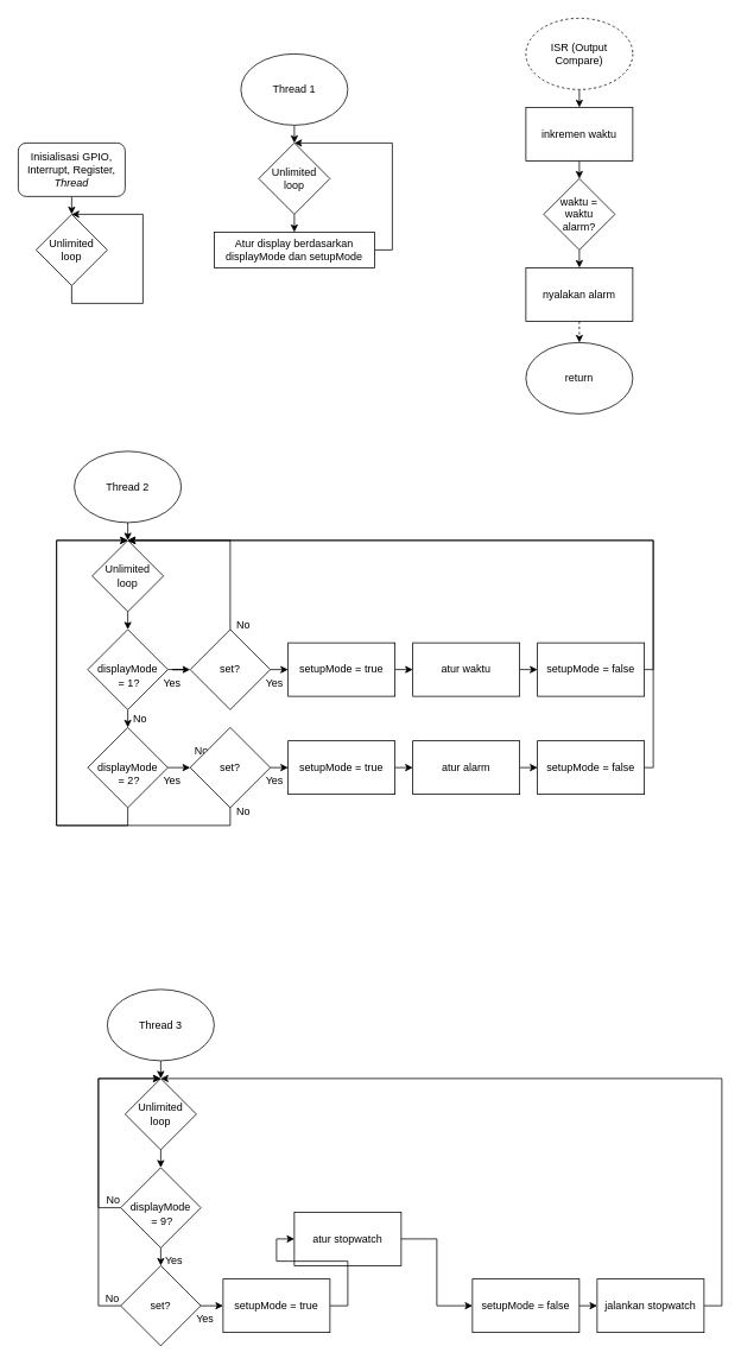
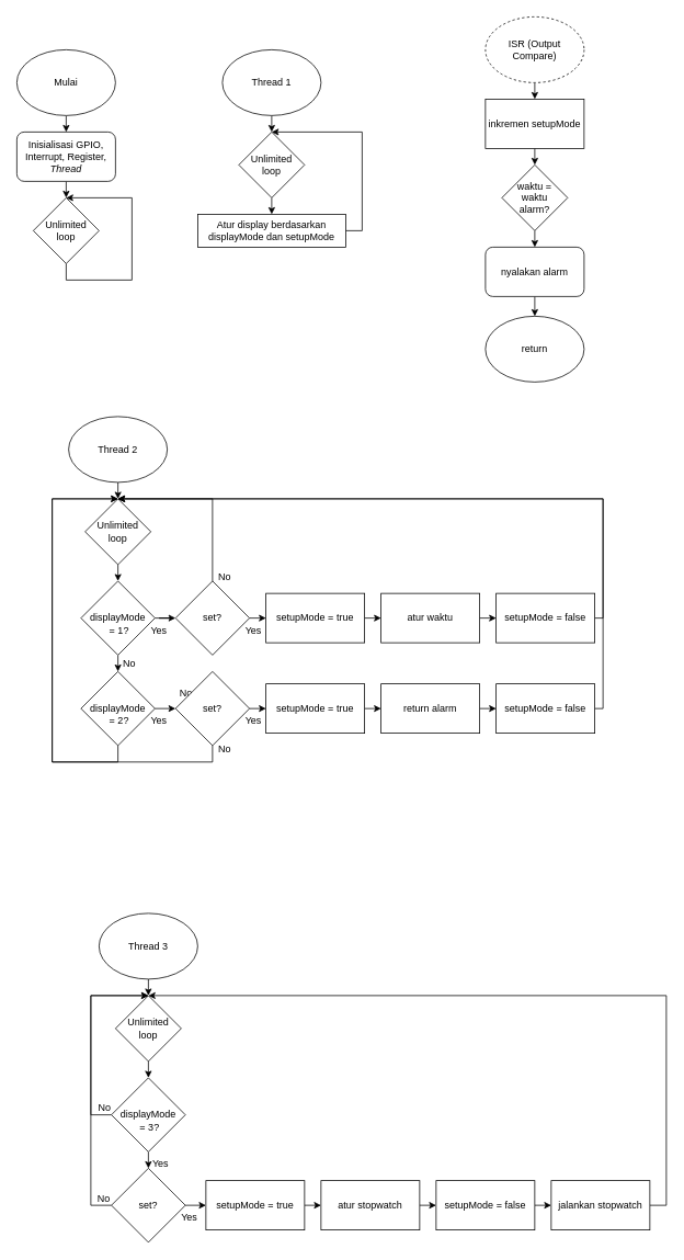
  <mxCell id="0" />
  <mxCell id="1" parent="0" />
+ <mxCell id="2" style="edgeStyle=orthogonalEdgeStyle;rounded=0;orthogonalLoop=1;jettySize=auto;html=1;exitX=0.5;exitY=1;exitDx=0;exitDy=0;entryX=0.5;entryY=0;entryDx=0;entryDy=0;" edge="1" parent="1" source="3" target="5"><mxGeometry relative="1" as="geometry" /></mxCell>
+ <mxCell id="3" value="Mulai" style="ellipse;whiteSpace=wrap;html=1;" vertex="1" parent="1"><mxGeometry x="20" y="60" width="120" height="80" as="geometry" /></mxCell>
  <mxCell id="4" style="edgeStyle=orthogonalEdgeStyle;rounded=0;orthogonalLoop=1;jettySize=auto;html=1;exitX=0.5;exitY=1;exitDx=0;exitDy=0;entryX=0.5;entryY=0;entryDx=0;entryDy=0;" edge="1" parent="1" source="5" target="6"><mxGeometry relative="1" as="geometry" /></mxCell>
  <mxCell id="5" value="Inisialisasi GPIO, Interrupt, Register, &lt;i&gt;Thread&lt;/i&gt;" style="rounded=1;whiteSpace=wrap;html=1;" vertex="1" parent="1"><mxGeometry x="20" y="160" width="120" height="60" as="geometry" /></mxCell>
  <mxCell id="6" value="Unlimited&lt;br&gt;loop" style="rhombus;whiteSpace=wrap;html=1;" vertex="1" parent="1"><mxGeometry x="40" y="240" width="80" height="80" as="geometry" /></mxCell>
  <mxCell id="7" style="edgeStyle=orthogonalEdgeStyle;rounded=0;orthogonalLoop=1;jettySize=auto;html=1;exitX=0.5;exitY=1;exitDx=0;exitDy=0;entryX=0.5;entryY=0;entryDx=0;entryDy=0;" edge="1" parent="1" source="6" target="6"><mxGeometry relative="1" as="geometry"><Array as="points"><mxPoint x="80" y="340" /><mxPoint x="160" y="340" /><mxPoint x="160" y="240" /></Array></mxGeometry></mxCell>
  <mxCell id="8" style="edgeStyle=orthogonalEdgeStyle;rounded=0;orthogonalLoop=1;jettySize=auto;html=1;exitX=0.5;exitY=1;exitDx=0;exitDy=0;entryX=0.5;entryY=0;entryDx=0;entryDy=0;" edge="1" parent="1" source="9" target="11"><mxGeometry relative="1" as="geometry" /></mxCell>
  <mxCell id="9" value="Thread 1" style="ellipse;whiteSpace=wrap;html=1;" vertex="1" parent="1"><mxGeometry x="270" y="60" width="120" height="80" as="geometry" /></mxCell>
  <mxCell id="10" style="edgeStyle=orthogonalEdgeStyle;rounded=0;orthogonalLoop=1;jettySize=auto;html=1;exitX=0.5;exitY=1;exitDx=0;exitDy=0;entryX=0.5;entryY=0;entryDx=0;entryDy=0;" edge="1" parent="1" source="11" target="13"><mxGeometry relative="1" as="geometry" /></mxCell>
  <mxCell id="11" value="Unlimited&lt;br&gt;loop" style="rhombus;whiteSpace=wrap;html=1;" vertex="1" parent="1"><mxGeometry x="290" y="160" width="80" height="80" as="geometry" /></mxCell>
  <mxCell id="12" style="edgeStyle=orthogonalEdgeStyle;rounded=0;orthogonalLoop=1;jettySize=auto;html=1;exitX=1;exitY=0.5;exitDx=0;exitDy=0;entryX=0.5;entryY=0;entryDx=0;entryDy=0;" edge="1" parent="1" source="13" target="11"><mxGeometry relative="1" as="geometry"><Array as="points"><mxPoint x="440" y="280" /><mxPoint x="440" y="160" /></Array></mxGeometry></mxCell>
  <mxCell id="13" value="Atur display berdasarkan displayMode dan setupMode" style="rounded=0;whiteSpace=wrap;html=1;" vertex="1" parent="1"><mxGeometry x="240" y="260" width="180" height="40" as="geometry" /></mxCell>
  <mxCell id="14" style="edgeStyle=orthogonalEdgeStyle;rounded=0;orthogonalLoop=1;jettySize=auto;html=1;exitX=0.5;exitY=1;exitDx=0;exitDy=0;entryX=0.5;entryY=0;entryDx=0;entryDy=0;" edge="1" parent="1" source="15" target="17"><mxGeometry relative="1" as="geometry" /></mxCell>
  <mxCell id="15" value="Thread 2" style="ellipse;whiteSpace=wrap;html=1;" vertex="1" parent="1"><mxGeometry x="83" y="506" width="120" height="80" as="geometry" /></mxCell>
  <mxCell id="16" style="edgeStyle=orthogonalEdgeStyle;rounded=0;orthogonalLoop=1;jettySize=auto;html=1;exitX=0.5;exitY=1;exitDx=0;exitDy=0;entryX=0.5;entryY=0;entryDx=0;entryDy=0;" edge="1" parent="1" source="17" target="20"><mxGeometry relative="1" as="geometry" /></mxCell>
  <mxCell id="17" value="Unlimited&lt;br&gt;loop" style="rhombus;whiteSpace=wrap;html=1;" vertex="1" parent="1"><mxGeometry x="103" y="606" width="80" height="80" as="geometry" /></mxCell>
  <mxCell id="18" style="edgeStyle=orthogonalEdgeStyle;rounded=0;orthogonalLoop=1;jettySize=auto;html=1;exitX=0.5;exitY=1;exitDx=0;exitDy=0;entryX=0.5;entryY=0;entryDx=0;entryDy=0;" edge="1" parent="1" source="20" target="25"><mxGeometry relative="1" as="geometry" /></mxCell>
  <mxCell id="19" style="edgeStyle=orthogonalEdgeStyle;rounded=0;orthogonalLoop=1;jettySize=auto;html=1;entryX=0;entryY=0.5;entryDx=0;entryDy=0;" edge="1" parent="1" source="20" target="46"><mxGeometry relative="1" as="geometry" /></mxCell>
  <mxCell id="20" value="&lt;br&gt;displayMode&lt;br&gt;&amp;nbsp;= 1?" style="rhombus;whiteSpace=wrap;html=1;" vertex="1" parent="1"><mxGeometry x="98" y="706" width="90" height="90" as="geometry" /></mxCell>
  <mxCell id="21" style="edgeStyle=orthogonalEdgeStyle;rounded=0;orthogonalLoop=1;jettySize=auto;html=1;exitX=1;exitY=0.5;exitDx=0;exitDy=0;entryX=0;entryY=0.5;entryDx=0;entryDy=0;" edge="1" parent="1" source="22" target="29"><mxGeometry relative="1" as="geometry" /></mxCell>
  <mxCell id="22" value="atur waktu" style="rounded=0;whiteSpace=wrap;html=1;" vertex="1" parent="1"><mxGeometry x="463" y="721" width="120" height="60" as="geometry" /></mxCell>
  <mxCell id="23" style="edgeStyle=orthogonalEdgeStyle;rounded=0;orthogonalLoop=1;jettySize=auto;html=1;exitX=0.5;exitY=1;exitDx=0;exitDy=0;entryX=0.5;entryY=0;entryDx=0;entryDy=0;" edge="1" parent="1" source="25" target="17"><mxGeometry relative="1" as="geometry"><Array as="points"><mxPoint x="143" y="926" /><mxPoint x="63" y="926" /><mxPoint x="63" y="606" /></Array></mxGeometry></mxCell>
  <mxCell id="24" style="edgeStyle=orthogonalEdgeStyle;rounded=0;orthogonalLoop=1;jettySize=auto;html=1;exitX=1;exitY=0.5;exitDx=0;exitDy=0;entryX=0;entryY=0.5;entryDx=0;entryDy=0;" edge="1" parent="1" source="25" target="49"><mxGeometry relative="1" as="geometry" /></mxCell>
  <mxCell id="25" value="&lt;br&gt;displayMode&lt;br&gt;&amp;nbsp;= 2?" style="rhombus;whiteSpace=wrap;html=1;" vertex="1" parent="1"><mxGeometry x="98" y="816" width="90" height="90" as="geometry" /></mxCell>
  <mxCell id="26" style="edgeStyle=orthogonalEdgeStyle;rounded=0;orthogonalLoop=1;jettySize=auto;html=1;exitX=1;exitY=0.5;exitDx=0;exitDy=0;entryX=0;entryY=0.5;entryDx=0;entryDy=0;" edge="1" parent="1" source="27" target="22"><mxGeometry relative="1" as="geometry" /></mxCell>
  <mxCell id="27" value="setupMode = true" style="rounded=0;whiteSpace=wrap;html=1;" vertex="1" parent="1"><mxGeometry x="323" y="721" width="120" height="60" as="geometry" /></mxCell>
  <mxCell id="28" style="edgeStyle=orthogonalEdgeStyle;rounded=0;orthogonalLoop=1;jettySize=auto;html=1;exitX=1;exitY=0.5;exitDx=0;exitDy=0;entryX=0.5;entryY=0;entryDx=0;entryDy=0;" edge="1" parent="1" source="29" target="17"><mxGeometry relative="1" as="geometry"><Array as="points"><mxPoint x="733" y="751" /><mxPoint x="733" y="606" /></Array></mxGeometry></mxCell>
  <mxCell id="29" value="setupMode = false" style="rounded=0;whiteSpace=wrap;html=1;" vertex="1" parent="1"><mxGeometry x="603" y="721" width="120" height="60" as="geometry" /></mxCell>
  <mxCell id="30" style="edgeStyle=orthogonalEdgeStyle;rounded=0;orthogonalLoop=1;jettySize=auto;html=1;exitX=1;exitY=0.5;exitDx=0;exitDy=0;entryX=0;entryY=0.5;entryDx=0;entryDy=0;" edge="1" parent="1" source="31" target="35"><mxGeometry relative="1" as="geometry" /></mxCell>
- <mxCell id="31" value="atur alarm" style="rounded=0;whiteSpace=wrap;html=1;" vertex="1" parent="1"><mxGeometry x="463" y="831" width="120" height="60" as="geometry" /></mxCell>
+ <mxCell id="31" value="return alarm" style="rounded=0;whiteSpace=wrap;html=1;" vertex="1" parent="1"><mxGeometry x="463" y="831" width="120" height="60" as="geometry" /></mxCell>
  <mxCell id="32" style="edgeStyle=orthogonalEdgeStyle;rounded=0;orthogonalLoop=1;jettySize=auto;html=1;exitX=1;exitY=0.5;exitDx=0;exitDy=0;entryX=0;entryY=0.5;entryDx=0;entryDy=0;" edge="1" parent="1" source="33" target="31"><mxGeometry relative="1" as="geometry" /></mxCell>
  <mxCell id="33" value="setupMode = true" style="rounded=0;whiteSpace=wrap;html=1;" vertex="1" parent="1"><mxGeometry x="323" y="831" width="120" height="60" as="geometry" /></mxCell>
  <mxCell id="34" style="edgeStyle=orthogonalEdgeStyle;rounded=0;orthogonalLoop=1;jettySize=auto;html=1;exitX=1;exitY=0.5;exitDx=0;exitDy=0;entryX=0.5;entryY=0;entryDx=0;entryDy=0;" edge="1" parent="1" source="35" target="17"><mxGeometry relative="1" as="geometry"><Array as="points"><mxPoint x="733" y="861" /><mxPoint x="733" y="606" /></Array></mxGeometry></mxCell>
  <mxCell id="35" value="setupMode = false" style="rounded=0;whiteSpace=wrap;html=1;" vertex="1" parent="1"><mxGeometry x="603" y="831" width="120" height="60" as="geometry" /></mxCell>
  <mxCell id="36" value="Yes" style="text;html=1;strokeColor=none;fillColor=none;align=center;verticalAlign=middle;whiteSpace=wrap;rounded=0;" vertex="1" parent="1"><mxGeometry x="163" y="751" width="60" height="30" as="geometry" /></mxCell>
  <mxCell id="37" value="Yes" style="text;html=1;strokeColor=none;fillColor=none;align=center;verticalAlign=middle;whiteSpace=wrap;rounded=0;" vertex="1" parent="1"><mxGeometry x="163" y="861" width="60" height="30" as="geometry" /></mxCell>
  <mxCell id="38" value="No" style="text;html=1;strokeColor=none;fillColor=none;align=center;verticalAlign=middle;whiteSpace=wrap;rounded=0;" vertex="1" parent="1"><mxGeometry x="127" y="792" width="60" height="30" as="geometry" /></mxCell>
  <mxCell id="39" value="No" style="text;html=1;strokeColor=none;fillColor=none;align=center;verticalAlign=middle;whiteSpace=wrap;rounded=0;" vertex="1" parent="1"><mxGeometry x="196" y="828" width="60" height="30" as="geometry" /></mxCell>
  <mxCell id="40" style="edgeStyle=orthogonalEdgeStyle;rounded=0;orthogonalLoop=1;jettySize=auto;html=1;exitX=0.5;exitY=1;exitDx=0;exitDy=0;entryX=0.5;entryY=0;entryDx=0;entryDy=0;" edge="1" parent="1" source="41" target="43"><mxGeometry relative="1" as="geometry" /></mxCell>
  <mxCell id="41" value="Thread 3" style="ellipse;whiteSpace=wrap;html=1;" vertex="1" parent="1"><mxGeometry x="120" y="1110" width="120" height="80" as="geometry" /></mxCell>
  <mxCell id="42" style="edgeStyle=orthogonalEdgeStyle;rounded=0;orthogonalLoop=1;jettySize=auto;html=1;exitX=0.5;exitY=1;exitDx=0;exitDy=0;entryX=0.5;entryY=0;entryDx=0;entryDy=0;" edge="1" parent="1" source="43" target="56"><mxGeometry relative="1" as="geometry" /></mxCell>
  <mxCell id="43" value="Unlimited&lt;br&gt;loop" style="rhombus;whiteSpace=wrap;html=1;" vertex="1" parent="1"><mxGeometry x="140" y="1210" width="80" height="80" as="geometry" /></mxCell>
  <mxCell id="44" style="edgeStyle=orthogonalEdgeStyle;rounded=0;orthogonalLoop=1;jettySize=auto;html=1;exitX=1;exitY=0.5;exitDx=0;exitDy=0;entryX=0;entryY=0.5;entryDx=0;entryDy=0;" edge="1" parent="1" source="46" target="27"><mxGeometry relative="1" as="geometry" /></mxCell>
  <mxCell id="45" style="edgeStyle=orthogonalEdgeStyle;rounded=0;orthogonalLoop=1;jettySize=auto;html=1;exitX=0.5;exitY=0;exitDx=0;exitDy=0;entryX=0.5;entryY=0;entryDx=0;entryDy=0;" edge="1" parent="1" source="46" target="17"><mxGeometry relative="1" as="geometry"><Array as="points"><mxPoint x="258" y="606" /></Array></mxGeometry></mxCell>
  <mxCell id="46" value="set?" style="rhombus;whiteSpace=wrap;html=1;" vertex="1" parent="1"><mxGeometry x="213" y="706" width="90" height="90" as="geometry" /></mxCell>
  <mxCell id="47" style="edgeStyle=orthogonalEdgeStyle;rounded=0;orthogonalLoop=1;jettySize=auto;html=1;exitX=1;exitY=0.5;exitDx=0;exitDy=0;entryX=0;entryY=0.5;entryDx=0;entryDy=0;" edge="1" parent="1" source="49" target="33"><mxGeometry relative="1" as="geometry" /></mxCell>
  <mxCell id="48" style="edgeStyle=orthogonalEdgeStyle;rounded=0;orthogonalLoop=1;jettySize=auto;html=1;exitX=0.5;exitY=1;exitDx=0;exitDy=0;" edge="1" parent="1" source="49"><mxGeometry relative="1" as="geometry"><mxPoint x="143" y="606" as="targetPoint" /><Array as="points"><mxPoint x="258" y="926" /><mxPoint x="63" y="926" /><mxPoint x="63" y="606" /></Array></mxGeometry></mxCell>
  <mxCell id="49" value="set?" style="rhombus;whiteSpace=wrap;html=1;" vertex="1" parent="1"><mxGeometry x="213" y="816" width="90" height="90" as="geometry" /></mxCell>
  <mxCell id="50" value="Yes" style="text;html=1;strokeColor=none;fillColor=none;align=center;verticalAlign=middle;whiteSpace=wrap;rounded=0;" vertex="1" parent="1"><mxGeometry x="278" y="751" width="60" height="30" as="geometry" /></mxCell>
  <mxCell id="51" value="Yes" style="text;html=1;strokeColor=none;fillColor=none;align=center;verticalAlign=middle;whiteSpace=wrap;rounded=0;" vertex="1" parent="1"><mxGeometry x="278" y="861" width="60" height="30" as="geometry" /></mxCell>
  <mxCell id="52" value="No" style="text;html=1;strokeColor=none;fillColor=none;align=center;verticalAlign=middle;whiteSpace=wrap;rounded=0;" vertex="1" parent="1"><mxGeometry x="243" y="686" width="60" height="30" as="geometry" /></mxCell>
  <mxCell id="53" value="No" style="text;html=1;strokeColor=none;fillColor=none;align=center;verticalAlign=middle;whiteSpace=wrap;rounded=0;" vertex="1" parent="1"><mxGeometry x="243" y="896" width="60" height="30" as="geometry" /></mxCell>
  <mxCell id="54" style="edgeStyle=orthogonalEdgeStyle;rounded=0;orthogonalLoop=1;jettySize=auto;html=1;exitX=0.5;exitY=1;exitDx=0;exitDy=0;entryX=0.5;entryY=0;entryDx=0;entryDy=0;" edge="1" parent="1" source="56" target="59"><mxGeometry relative="1" as="geometry" /></mxCell>
  <mxCell id="55" style="edgeStyle=orthogonalEdgeStyle;rounded=0;orthogonalLoop=1;jettySize=auto;html=1;exitX=0;exitY=0.5;exitDx=0;exitDy=0;entryX=0.5;entryY=0;entryDx=0;entryDy=0;" edge="1" parent="1" source="56" target="43"><mxGeometry relative="1" as="geometry"><Array as="points"><mxPoint x="110" y="1355" /><mxPoint x="110" y="1210" /></Array></mxGeometry></mxCell>
- <mxCell id="56" value="&lt;br&gt;displayMode&lt;br&gt;&amp;nbsp;= 9?" style="rhombus;whiteSpace=wrap;html=1;" vertex="1" parent="1"><mxGeometry x="135" y="1310" width="90" height="90" as="geometry" /></mxCell>
+ <mxCell id="56" value="&lt;br&gt;displayMode&lt;br&gt;&amp;nbsp;= 3?" style="rhombus;whiteSpace=wrap;html=1;" vertex="1" parent="1"><mxGeometry x="135" y="1310" width="90" height="90" as="geometry" /></mxCell>
  <mxCell id="57" style="edgeStyle=orthogonalEdgeStyle;rounded=0;orthogonalLoop=1;jettySize=auto;html=1;exitX=1;exitY=0.5;exitDx=0;exitDy=0;entryX=0;entryY=0.5;entryDx=0;entryDy=0;" edge="1" parent="1" source="59" target="63"><mxGeometry relative="1" as="geometry" /></mxCell>
  <mxCell id="58" style="edgeStyle=orthogonalEdgeStyle;rounded=0;orthogonalLoop=1;jettySize=auto;html=1;exitX=0;exitY=0.5;exitDx=0;exitDy=0;" edge="1" parent="1" source="59"><mxGeometry relative="1" as="geometry"><mxPoint x="180" y="1210" as="targetPoint" /><Array as="points"><mxPoint x="110" y="1465" /><mxPoint x="110" y="1210" /></Array></mxGeometry></mxCell>
  <mxCell id="59" value="set?" style="rhombus;whiteSpace=wrap;html=1;" vertex="1" parent="1"><mxGeometry x="135" y="1420" width="90" height="90" as="geometry" /></mxCell>
  <mxCell id="60" style="edgeStyle=orthogonalEdgeStyle;rounded=0;orthogonalLoop=1;jettySize=auto;html=1;exitX=1;exitY=0.5;exitDx=0;exitDy=0;entryX=0;entryY=0.5;entryDx=0;entryDy=0;" edge="1" parent="1" source="61" target="65"><mxGeometry relative="1" as="geometry" /></mxCell>
- <mxCell id="61" value="atur stopwatch" style="rounded=0;whiteSpace=wrap;html=1;" vertex="1" parent="1"><mxGeometry x="330" y="1360" width="120" height="60" as="geometry" /></mxCell>
+ <mxCell id="61" value="atur stopwatch" style="rounded=0;whiteSpace=wrap;html=1;" vertex="1" parent="1"><mxGeometry x="390" y="1435" width="120" height="60" as="geometry" /></mxCell>
  <mxCell id="62" style="edgeStyle=orthogonalEdgeStyle;rounded=0;orthogonalLoop=1;jettySize=auto;html=1;exitX=1;exitY=0.5;exitDx=0;exitDy=0;entryX=0;entryY=0.5;entryDx=0;entryDy=0;" edge="1" parent="1" source="63" target="61"><mxGeometry relative="1" as="geometry" /></mxCell>
  <mxCell id="63" value="setupMode = true" style="rounded=0;whiteSpace=wrap;html=1;" vertex="1" parent="1"><mxGeometry x="250" y="1435" width="120" height="60" as="geometry" /></mxCell>
  <mxCell id="64" style="edgeStyle=orthogonalEdgeStyle;rounded=0;orthogonalLoop=1;jettySize=auto;html=1;exitX=1;exitY=0.5;exitDx=0;exitDy=0;entryX=0;entryY=0.5;entryDx=0;entryDy=0;" edge="1" parent="1" source="65" target="67"><mxGeometry relative="1" as="geometry" /></mxCell>
  <mxCell id="65" value="setupMode = false" style="rounded=0;whiteSpace=wrap;html=1;" vertex="1" parent="1"><mxGeometry x="530" y="1435" width="120" height="60" as="geometry" /></mxCell>
  <mxCell id="66" style="edgeStyle=orthogonalEdgeStyle;rounded=0;orthogonalLoop=1;jettySize=auto;html=1;exitX=1;exitY=0.5;exitDx=0;exitDy=0;entryX=0.5;entryY=0;entryDx=0;entryDy=0;" edge="1" parent="1" source="67" target="43"><mxGeometry relative="1" as="geometry"><Array as="points"><mxPoint x="810" y="1465" /><mxPoint x="810" y="1210" /></Array></mxGeometry></mxCell>
  <mxCell id="67" value="jalankan stopwatch" style="rounded=0;whiteSpace=wrap;html=1;" vertex="1" parent="1"><mxGeometry x="670" y="1435" width="120" height="60" as="geometry" /></mxCell>
  <mxCell id="68" value="Yes" style="text;html=1;strokeColor=none;fillColor=none;align=center;verticalAlign=middle;whiteSpace=wrap;rounded=0;" vertex="1" parent="1"><mxGeometry x="165" y="1400" width="60" height="30" as="geometry" /></mxCell>
  <mxCell id="69" value="Yes" style="text;html=1;strokeColor=none;fillColor=none;align=center;verticalAlign=middle;whiteSpace=wrap;rounded=0;" vertex="1" parent="1"><mxGeometry x="200" y="1465" width="60" height="30" as="geometry" /></mxCell>
  <mxCell id="70" value="No" style="text;html=1;strokeColor=none;fillColor=none;align=center;verticalAlign=middle;whiteSpace=wrap;rounded=0;" vertex="1" parent="1"><mxGeometry x="96" y="1442" width="60" height="30" as="geometry" /></mxCell>
  <mxCell id="71" value="No" style="text;html=1;strokeColor=none;fillColor=none;align=center;verticalAlign=middle;whiteSpace=wrap;rounded=0;" vertex="1" parent="1"><mxGeometry x="97" y="1332" width="60" height="30" as="geometry" /></mxCell>
  <mxCell id="72" style="edgeStyle=orthogonalEdgeStyle;rounded=0;orthogonalLoop=1;jettySize=auto;html=1;exitX=0.5;exitY=1;exitDx=0;exitDy=0;entryX=0.5;entryY=0;entryDx=0;entryDy=0;" edge="1" parent="1" source="73" target="75"><mxGeometry relative="1" as="geometry" /></mxCell>
  <mxCell id="73" value="ISR (Output Compare)" style="ellipse;whiteSpace=wrap;html=1;dashed=1;" vertex="1" parent="1"><mxGeometry x="590" y="20" width="120" height="80" as="geometry" /></mxCell>
  <mxCell id="74" style="edgeStyle=orthogonalEdgeStyle;rounded=0;orthogonalLoop=1;jettySize=auto;html=1;exitX=0.5;exitY=1;exitDx=0;exitDy=0;entryX=0.5;entryY=0;entryDx=0;entryDy=0;" edge="1" parent="1" source="75" target="79"><mxGeometry relative="1" as="geometry" /></mxCell>
- <mxCell id="75" value="inkremen waktu" style="rounded=0;whiteSpace=wrap;html=1;" vertex="1" parent="1"><mxGeometry x="590" y="120" width="120" height="60" as="geometry" /></mxCell>
- <mxCell id="76" style="edgeStyle=orthogonalEdgeStyle;rounded=0;orthogonalLoop=1;jettySize=auto;html=1;exitX=0.5;exitY=1;exitDx=0;exitDy=0;entryX=0.5;entryY=0;entryDx=0;entryDy=0;dashed=1;" edge="1" parent="1" source="77" target="80"><mxGeometry relative="1" as="geometry" /></mxCell>
- <mxCell id="77" value="nyalakan alarm" style="rounded=0;whiteSpace=wrap;html=1;" vertex="1" parent="1"><mxGeometry x="590" y="300" width="120" height="60" as="geometry" /></mxCell>
+ <mxCell id="75" value="inkremen setupMode" style="rounded=0;whiteSpace=wrap;html=1;" vertex="1" parent="1"><mxGeometry x="590" y="120" width="120" height="60" as="geometry" /></mxCell>
+ <mxCell id="76" style="edgeStyle=orthogonalEdgeStyle;rounded=0;orthogonalLoop=1;jettySize=auto;html=1;exitX=0.5;exitY=1;exitDx=0;exitDy=0;entryX=0.5;entryY=0;entryDx=0;entryDy=0;" edge="1" parent="1" source="77" target="80"><mxGeometry relative="1" as="geometry" /></mxCell>
+ <mxCell id="77" value="nyalakan alarm" style="whiteSpace=wrap;html=1;rounded=1;" vertex="1" parent="1"><mxGeometry x="590" y="300" width="120" height="60" as="geometry" /></mxCell>
  <mxCell id="78" style="edgeStyle=orthogonalEdgeStyle;rounded=0;orthogonalLoop=1;jettySize=auto;html=1;exitX=0.5;exitY=1;exitDx=0;exitDy=0;entryX=0.5;entryY=0;entryDx=0;entryDy=0;" edge="1" parent="1" source="79" target="77"><mxGeometry relative="1" as="geometry" /></mxCell>
  <mxCell id="79" value="waktu = &lt;br&gt;waktu &lt;br&gt;alarm?" style="rhombus;whiteSpace=wrap;html=1;" vertex="1" parent="1"><mxGeometry x="610" y="200" width="80" height="80" as="geometry" /></mxCell>
  <mxCell id="80" value="return" style="ellipse;whiteSpace=wrap;html=1;" vertex="1" parent="1"><mxGeometry x="590" y="384" width="120" height="80" as="geometry" /></mxCell>
